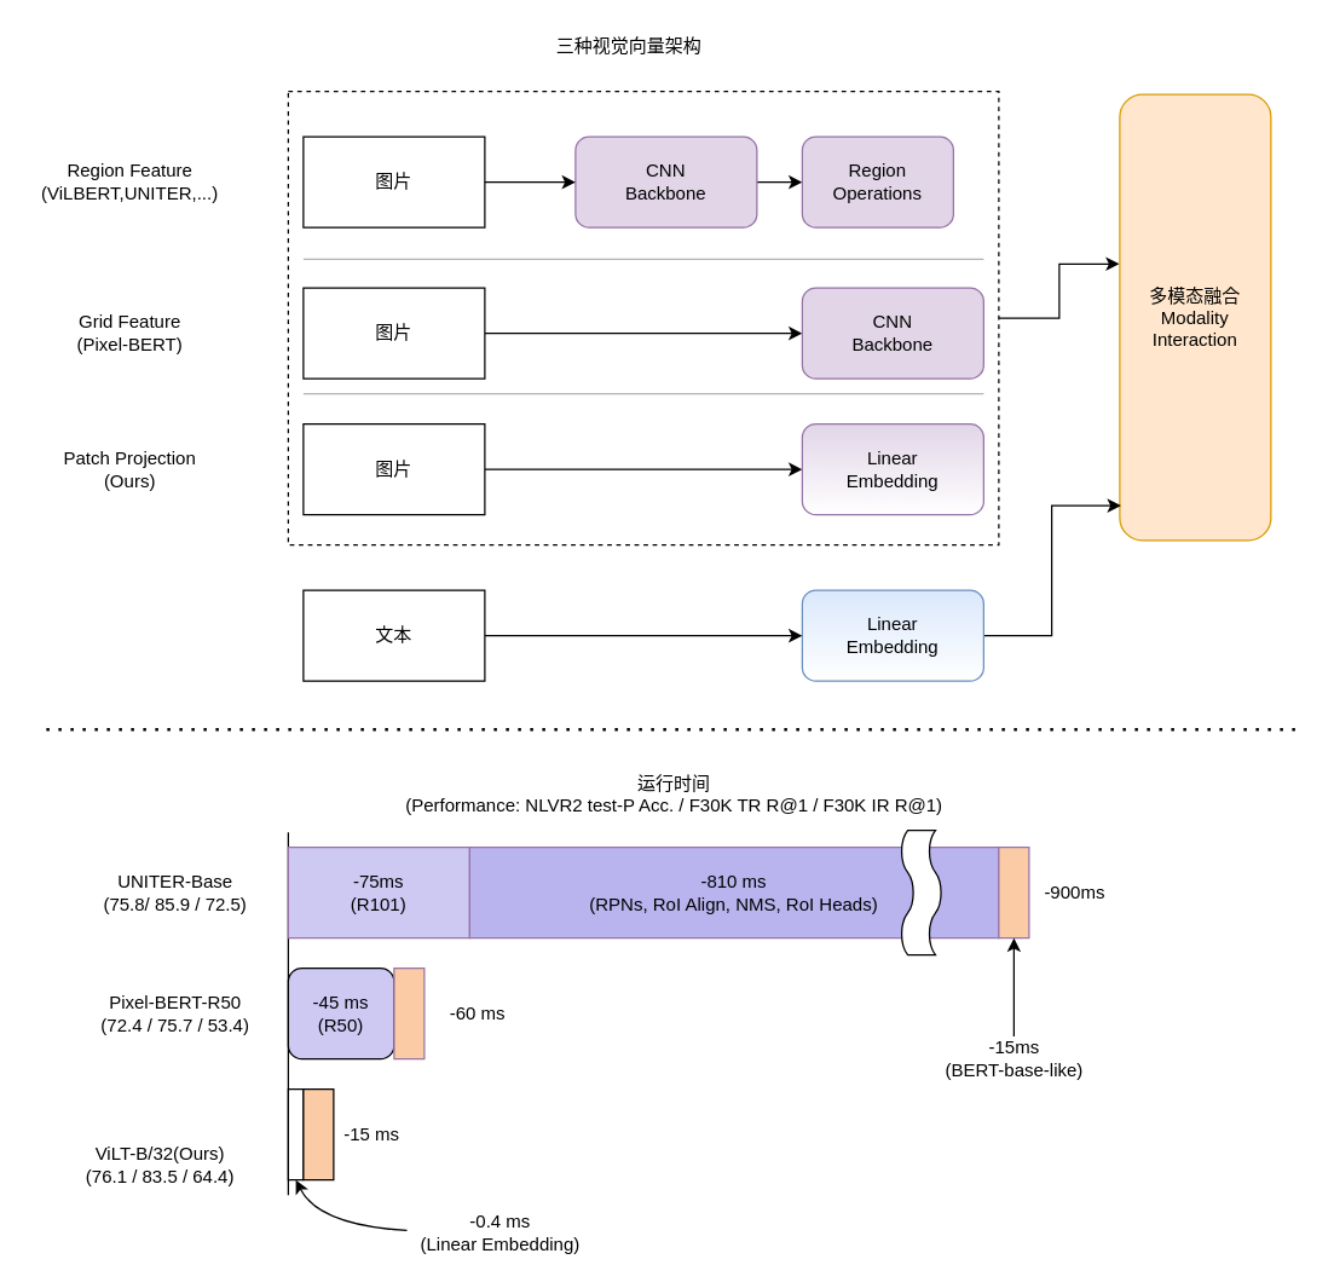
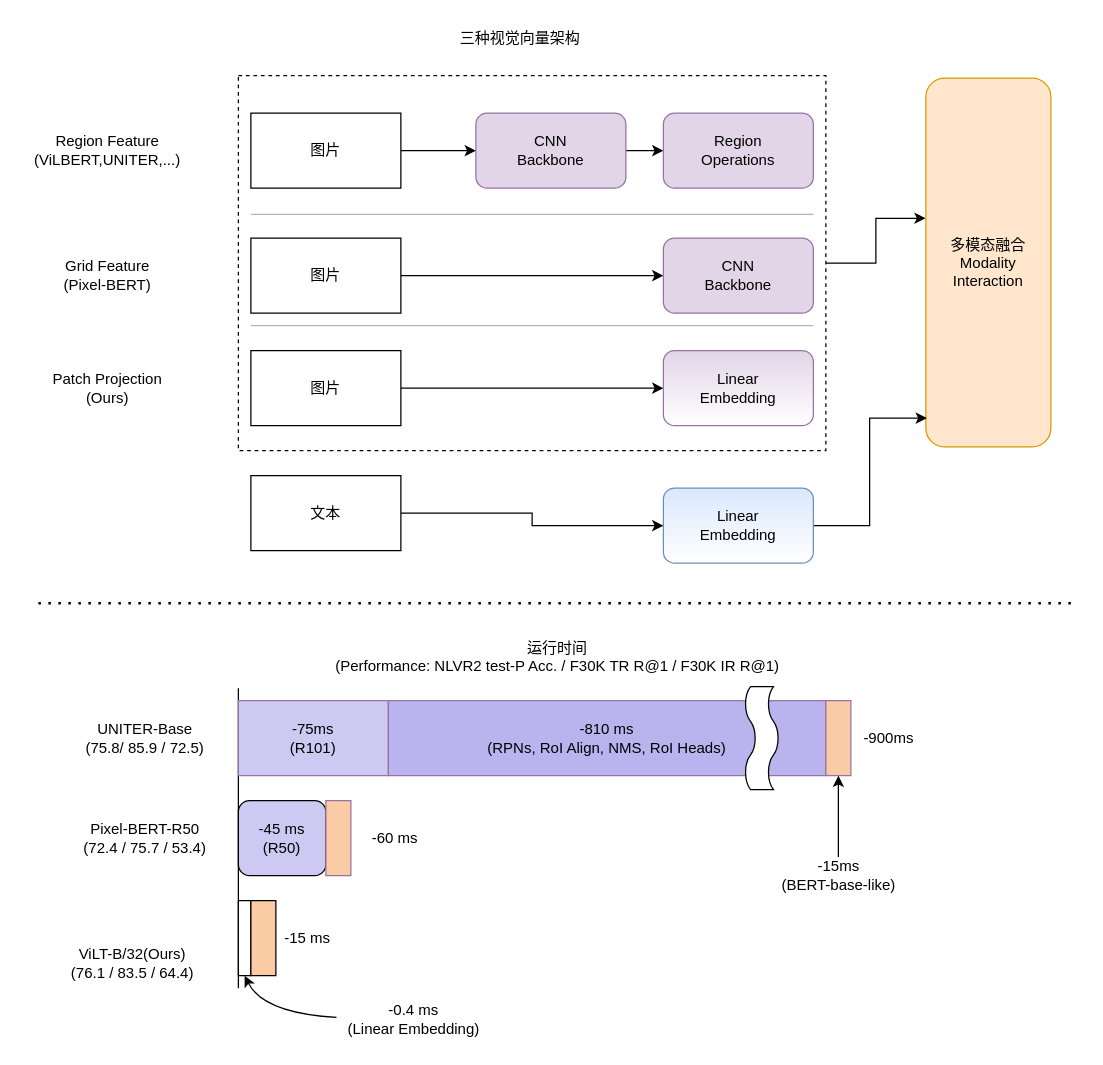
  <mxCell id="0" />
  <mxCell id="1" parent="0" />
  <mxCell id="2" style="edgeStyle=orthogonalEdgeStyle;rounded=0;orthogonalLoop=1;jettySize=auto;html=1;strokeColor=#000000;entryX=-0.002;entryY=0.38;entryDx=0;entryDy=0;entryPerimeter=0;" edge="1" parent="1" source="3" target="21"><mxGeometry relative="1" as="geometry" /></mxCell>
  <mxCell id="3" value="" style="rounded=0;whiteSpace=wrap;html=1;gradientColor=#ffffff;dashed=1;" vertex="1" parent="1"><mxGeometry x="190" y="60" width="470" height="300" as="geometry" /></mxCell>
  <mxCell id="4" style="edgeStyle=orthogonalEdgeStyle;rounded=0;orthogonalLoop=1;jettySize=auto;html=1;entryX=0;entryY=0.5;entryDx=0;entryDy=0;" edge="1" parent="1" source="5" target="6"><mxGeometry relative="1" as="geometry" /></mxCell>
  <mxCell id="5" value="CNN&lt;br&gt;Backbone" style="rounded=1;whiteSpace=wrap;html=1;fillColor=#e1d5e7;strokeColor=#9673a6;" vertex="1" parent="1"><mxGeometry x="380" y="90" width="120" height="60" as="geometry" /></mxCell>
- <mxCell id="6" value="Region&lt;br&gt;Operations" style="rounded=1;whiteSpace=wrap;html=1;fillColor=#e1d5e7;strokeColor=#9673a6;" vertex="1" parent="1"><mxGeometry x="530" y="90" width="100" height="60" as="geometry" /></mxCell>
+ <mxCell id="6" value="Region&lt;br&gt;Operations" style="rounded=1;whiteSpace=wrap;html=1;fillColor=#e1d5e7;strokeColor=#9673a6;" vertex="1" parent="1"><mxGeometry x="530" y="90" width="120" height="60" as="geometry" /></mxCell>
  <mxCell id="7" style="edgeStyle=orthogonalEdgeStyle;rounded=0;orthogonalLoop=1;jettySize=auto;html=1;entryX=0;entryY=0.5;entryDx=0;entryDy=0;" edge="1" parent="1" source="8" target="5"><mxGeometry relative="1" as="geometry" /></mxCell>
  <mxCell id="8" value="图片" style="rounded=0;whiteSpace=wrap;html=1;" vertex="1" parent="1"><mxGeometry x="200" y="90" width="120" height="60" as="geometry" /></mxCell>
  <mxCell id="9" style="edgeStyle=orthogonalEdgeStyle;rounded=0;orthogonalLoop=1;jettySize=auto;html=1;entryX=0;entryY=0.5;entryDx=0;entryDy=0;" edge="1" parent="1" source="10" target="11"><mxGeometry relative="1" as="geometry" /></mxCell>
  <mxCell id="10" value="图片" style="rounded=0;whiteSpace=wrap;html=1;" vertex="1" parent="1"><mxGeometry x="200" y="190" width="120" height="60" as="geometry" /></mxCell>
  <mxCell id="11" value="CNN&lt;br&gt;Backbone" style="rounded=1;whiteSpace=wrap;html=1;fillColor=#e1d5e7;strokeColor=#9673a6;" vertex="1" parent="1"><mxGeometry x="530" y="190" width="120" height="60" as="geometry" /></mxCell>
  <mxCell id="12" style="edgeStyle=orthogonalEdgeStyle;rounded=0;orthogonalLoop=1;jettySize=auto;html=1;" edge="1" parent="1" source="13" target="14"><mxGeometry relative="1" as="geometry" /></mxCell>
  <mxCell id="13" value="图片" style="rounded=0;whiteSpace=wrap;html=1;" vertex="1" parent="1"><mxGeometry x="200" y="280" width="120" height="60" as="geometry" /></mxCell>
  <mxCell id="14" value="Linear&lt;br&gt;Embedding" style="rounded=1;whiteSpace=wrap;html=1;fillColor=#e1d5e7;strokeColor=#9673a6;gradientColor=#ffffff;" vertex="1" parent="1"><mxGeometry x="530" y="280" width="120" height="60" as="geometry" /></mxCell>
  <mxCell id="15" value="" style="endArrow=none;html=1;rounded=0;strokeColor=#B3B3B3;" edge="1" parent="1"><mxGeometry width="50" height="50" relative="1" as="geometry"><mxPoint x="200" y="171" as="sourcePoint" /><mxPoint x="650" y="171" as="targetPoint" /></mxGeometry></mxCell>
  <mxCell id="16" value="" style="endArrow=none;html=1;rounded=0;strokeColor=#B3B3B3;" edge="1" parent="1"><mxGeometry width="50" height="50" relative="1" as="geometry"><mxPoint x="200" y="260" as="sourcePoint" /><mxPoint x="650" y="260" as="targetPoint" /></mxGeometry></mxCell>
  <mxCell id="17" value="Region Feature&lt;br&gt;(ViLBERT,UNITER,...)" style="text;html=1;align=center;verticalAlign=middle;resizable=0;points=[];autosize=1;strokeColor=none;fillColor=none;" vertex="1" parent="1"><mxGeometry x="20" y="105" width="130" height="30" as="geometry" /></mxCell>
  <mxCell id="18" value="Grid Feature&lt;br&gt;(Pixel-BERT)" style="text;html=1;align=center;verticalAlign=middle;resizable=0;points=[];autosize=1;strokeColor=none;fillColor=none;" vertex="1" parent="1"><mxGeometry x="40" y="205" width="90" height="30" as="geometry" /></mxCell>
  <mxCell id="19" value="Patch Projection&lt;br&gt;(Ours)" style="text;html=1;align=center;verticalAlign=middle;resizable=0;points=[];autosize=1;strokeColor=none;fillColor=none;" vertex="1" parent="1"><mxGeometry x="35" y="295" width="100" height="30" as="geometry" /></mxCell>
  <mxCell id="20" value="三种视觉向量架构" style="text;html=1;align=center;verticalAlign=middle;resizable=0;points=[];autosize=1;strokeColor=none;fillColor=none;" vertex="1" parent="1"><mxGeometry x="360" y="20" width="110" height="20" as="geometry" /></mxCell>
  <mxCell id="21" value="多模态融合&lt;br&gt;Modality Interaction" style="rounded=1;whiteSpace=wrap;html=1;fillColor=#ffe6cc;strokeColor=#d79b00;" vertex="1" parent="1"><mxGeometry x="740" y="62" width="100" height="295" as="geometry" /></mxCell>
  <mxCell id="22" style="edgeStyle=orthogonalEdgeStyle;rounded=0;orthogonalLoop=1;jettySize=auto;html=1;entryX=0.008;entryY=0.922;entryDx=0;entryDy=0;entryPerimeter=0;strokeColor=#000000;" edge="1" parent="1" source="23" target="21"><mxGeometry relative="1" as="geometry" /></mxCell>
  <mxCell id="23" value="Linear&lt;br&gt;Embedding" style="rounded=1;whiteSpace=wrap;html=1;fillColor=#dae8fc;strokeColor=#6c8ebf;gradientColor=#ffffff;" vertex="1" parent="1"><mxGeometry x="530" y="390" width="120" height="60" as="geometry" /></mxCell>
  <mxCell id="24" style="edgeStyle=orthogonalEdgeStyle;rounded=0;orthogonalLoop=1;jettySize=auto;html=1;entryX=0;entryY=0.5;entryDx=0;entryDy=0;strokeColor=#000000;" edge="1" parent="1" source="25" target="23"><mxGeometry relative="1" as="geometry" /></mxCell>
- <mxCell id="25" value="文本" style="rounded=0;whiteSpace=wrap;html=1;" vertex="1" parent="1"><mxGeometry x="200" y="390" width="120" height="60" as="geometry" /></mxCell>
+ <mxCell id="25" value="文本" style="rounded=0;whiteSpace=wrap;html=1;" vertex="1" parent="1"><mxGeometry x="200" y="380" width="120" height="60" as="geometry" /></mxCell>
  <mxCell id="26" value="" style="endArrow=none;dashed=1;html=1;dashPattern=1 3;strokeWidth=2;rounded=0;" edge="1" parent="1"><mxGeometry width="50" height="50" relative="1" as="geometry"><mxPoint x="30" y="482" as="sourcePoint" /><mxPoint x="860" y="482" as="targetPoint" /></mxGeometry></mxCell>
  <mxCell id="27" value="" style="endArrow=none;html=1;rounded=0;strokeColor=#000000;" edge="1" parent="1"><mxGeometry width="50" height="50" relative="1" as="geometry"><mxPoint x="190" y="790" as="sourcePoint" /><mxPoint x="190" y="550" as="targetPoint" /></mxGeometry></mxCell>
  <mxCell id="28" value="-75ms&lt;br&gt;(R101)" style="rounded=0;whiteSpace=wrap;html=1;fillColor=#CDC9F3;strokeColor=#9673a6;" vertex="1" parent="1"><mxGeometry x="190" y="560" width="120" height="60" as="geometry" /></mxCell>
  <mxCell id="29" value="-810 ms&lt;br&gt;(RPNs, RoI Align, NMS, RoI Heads)" style="rounded=0;whiteSpace=wrap;html=1;fillColor=#B9B3EE;strokeColor=#9673a6;" vertex="1" parent="1"><mxGeometry x="310" y="560" width="350" height="60" as="geometry" /></mxCell>
  <mxCell id="30" value="" style="rounded=0;whiteSpace=wrap;html=1;fillColor=#FACBA5;strokeColor=#9673a6;" vertex="1" parent="1"><mxGeometry x="660" y="560" width="20" height="60" as="geometry" /></mxCell>
  <mxCell id="31" value="-45 ms&lt;br&gt;(R50)" style="whiteSpace=wrap;html=1;gradientColor=none;fillColor=#CDC9F3;rounded=1;" vertex="1" parent="1"><mxGeometry x="190" y="640" width="70" height="60" as="geometry" /></mxCell>
  <mxCell id="32" value="" style="rounded=0;whiteSpace=wrap;html=1;fillColor=#FACBA5;strokeColor=#9673a6;" vertex="1" parent="1"><mxGeometry x="260" y="640" width="20" height="60" as="geometry" /></mxCell>
  <mxCell id="33" value="" style="rounded=0;whiteSpace=wrap;html=1;gradientColor=#ffffff;" vertex="1" parent="1"><mxGeometry x="190" y="720" width="10" height="60" as="geometry" /></mxCell>
  <mxCell id="34" value="" style="rounded=0;whiteSpace=wrap;html=1;gradientColor=none;fillColor=#FACBA5;" vertex="1" parent="1"><mxGeometry x="200" y="720" width="20" height="60" as="geometry" /></mxCell>
  <mxCell id="35" value="" style="shape=mxgraph.basic.wave;whiteSpace=wrap;html=1;fillColor=#ffffff;strokeColor=#000000;strokeWidth=1;rotation=-90;" vertex="1" parent="1"><mxGeometry x="567.5" y="577" width="82.5" height="26" as="geometry" /></mxCell>
  <mxCell id="36" value="-900ms" style="text;html=1;align=center;verticalAlign=middle;resizable=0;points=[];autosize=1;strokeColor=none;fillColor=none;" vertex="1" parent="1"><mxGeometry x="680" y="580" width="60" height="20" as="geometry" /></mxCell>
  <mxCell id="37" style="edgeStyle=orthogonalEdgeStyle;rounded=0;orthogonalLoop=1;jettySize=auto;html=1;entryX=0.5;entryY=1;entryDx=0;entryDy=0;strokeColor=#000000;" edge="1" parent="1" source="38" target="30"><mxGeometry relative="1" as="geometry" /></mxCell>
  <mxCell id="38" value="-15ms&lt;br&gt;(BERT-base-like)" style="text;html=1;align=center;verticalAlign=middle;resizable=0;points=[];autosize=1;strokeColor=none;fillColor=none;" vertex="1" parent="1"><mxGeometry x="615" y="685" width="110" height="30" as="geometry" /></mxCell>
  <mxCell id="39" value="-60 ms" style="text;html=1;align=center;verticalAlign=middle;resizable=0;points=[];autosize=1;strokeColor=none;fillColor=none;" vertex="1" parent="1"><mxGeometry x="290" y="660" width="50" height="20" as="geometry" /></mxCell>
  <mxCell id="40" value="-15 ms" style="text;html=1;align=center;verticalAlign=middle;resizable=0;points=[];autosize=1;strokeColor=none;fillColor=none;" vertex="1" parent="1"><mxGeometry x="220" y="740" width="50" height="20" as="geometry" /></mxCell>
  <mxCell id="41" value="" style="curved=1;endArrow=classic;html=1;rounded=0;strokeColor=#000000;entryX=0.5;entryY=1;entryDx=0;entryDy=0;exitX=0.475;exitY=1.17;exitDx=0;exitDy=0;exitPerimeter=0;" edge="1" parent="1" target="33"><mxGeometry width="50" height="50" relative="1" as="geometry"><mxPoint x="268.5" y="813.4" as="sourcePoint" /><mxPoint x="290" y="870" as="targetPoint" /><Array as="points"><mxPoint x="210" y="810" /></Array></mxGeometry></mxCell>
  <mxCell id="42" value="-0.4 ms&lt;br&gt;(Linear Embedding)" style="text;html=1;align=center;verticalAlign=middle;resizable=0;points=[];autosize=1;strokeColor=none;fillColor=none;" vertex="1" parent="1"><mxGeometry x="270" y="800" width="120" height="30" as="geometry" /></mxCell>
  <mxCell id="43" value="UNITER-Base&lt;br&gt;(75.8/ 85.9 / 72.5)" style="text;html=1;align=center;verticalAlign=middle;resizable=0;points=[];autosize=1;strokeColor=none;fillColor=none;" vertex="1" parent="1"><mxGeometry x="60" y="575" width="110" height="30" as="geometry" /></mxCell>
  <mxCell id="44" value="Pixel-BERT-R50&lt;br&gt;(72.4 / 75.7 / 53.4)" style="text;html=1;align=center;verticalAlign=middle;resizable=0;points=[];autosize=1;strokeColor=none;fillColor=none;" vertex="1" parent="1"><mxGeometry x="60" y="655" width="110" height="30" as="geometry" /></mxCell>
  <mxCell id="45" value="ViLT-B/32(Ours)&lt;br&gt;(76.1 / 83.5 / 64.4)" style="text;html=1;align=center;verticalAlign=middle;resizable=0;points=[];autosize=1;strokeColor=none;fillColor=none;" vertex="1" parent="1"><mxGeometry x="50" y="755" width="110" height="30" as="geometry" /></mxCell>
  <mxCell id="46" value="运行时间&lt;br&gt;(Performance: NLVR2 test-P Acc. / F30K TR R@1 / F30K IR R@1)" style="text;html=1;align=center;verticalAlign=middle;resizable=0;points=[];autosize=1;strokeColor=none;fillColor=none;" vertex="1" parent="1"><mxGeometry x="260" y="510" width="370" height="30" as="geometry" /></mxCell>
